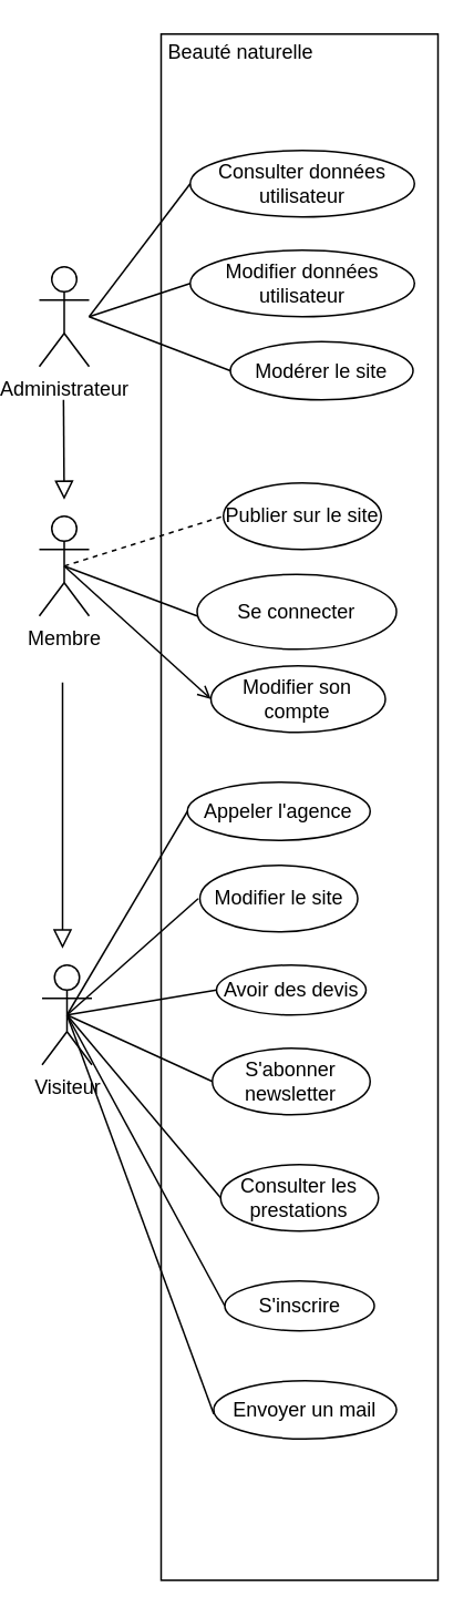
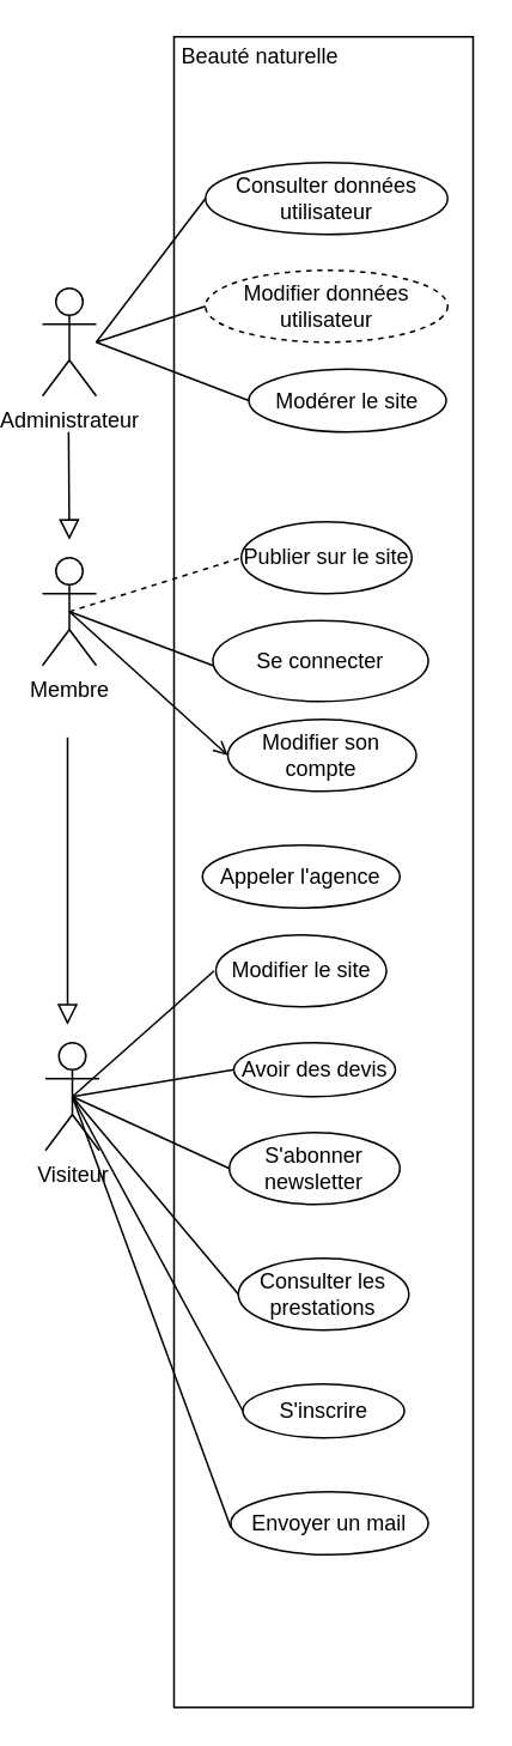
  <mxCell id="0" />
  <mxCell id="1" parent="0" />
  <mxCell id="2" value="" style="rounded=0;whiteSpace=wrap;html=1;align=left;" parent="1" vertex="1"><mxGeometry x="93.33" y="20" width="166.67" height="930" as="geometry" /></mxCell>
  <mxCell id="3" value="Beauté naturelle" style="text;html=1;strokeColor=none;fillColor=none;align=center;verticalAlign=middle;whiteSpace=wrap;rounded=0;" parent="1" vertex="1"><mxGeometry x="93" y="20.67" width="97" height="20" as="geometry" /></mxCell>
  <mxCell id="4" value="Membre" style="shape=umlActor;verticalLabelPosition=bottom;labelBackgroundColor=#ffffff;verticalAlign=top;html=1;outlineConnect=0;" parent="1" vertex="1"><mxGeometry x="20" y="310" width="30" height="60" as="geometry" /></mxCell>
  <mxCell id="5" value="Se connecter" style="ellipse;whiteSpace=wrap;html=1;" parent="1" vertex="1"><mxGeometry x="115" y="345" width="120" height="45" as="geometry" /></mxCell>
  <mxCell id="6" value="S'inscrire" style="ellipse;whiteSpace=wrap;html=1;" parent="1" vertex="1"><mxGeometry x="131.67" y="770" width="90" height="30" as="geometry" /></mxCell>
  <mxCell id="7" value="Avoir des devis" style="ellipse;whiteSpace=wrap;html=1;" parent="1" vertex="1"><mxGeometry x="126.67" y="580" width="90" height="30" as="geometry" /></mxCell>
  <mxCell id="8" value="Consulter les prestations" style="ellipse;whiteSpace=wrap;html=1;" parent="1" vertex="1"><mxGeometry x="129.17" y="700" width="95" height="40" as="geometry" /></mxCell>
  <mxCell id="9" value="S'abonner newsletter" style="ellipse;whiteSpace=wrap;html=1;" parent="1" vertex="1"><mxGeometry x="124.17" y="630" width="95" height="40" as="geometry" /></mxCell>
  <mxCell id="10" value="Consulter données utilisateur" style="ellipse;whiteSpace=wrap;html=1;" parent="1" vertex="1"><mxGeometry x="110.83" y="90" width="135" height="40" as="geometry" /></mxCell>
- <mxCell id="11" value="Modifier données utilisateur" style="ellipse;whiteSpace=wrap;html=1;" parent="1" vertex="1"><mxGeometry x="110.83" y="150" width="135" height="40" as="geometry" /></mxCell>
+ <mxCell id="11" value="Modifier données utilisateur" style="ellipse;whiteSpace=wrap;html=1;dashed=1;" parent="1" vertex="1"><mxGeometry x="110.83" y="150" width="135" height="40" as="geometry" /></mxCell>
  <mxCell id="12" value="Publier sur le site" style="ellipse;whiteSpace=wrap;html=1;" parent="1" vertex="1"><mxGeometry x="130.83" y="290" width="95" height="40" as="geometry" /></mxCell>
  <mxCell id="13" value="Administrateur" style="shape=umlActor;verticalLabelPosition=bottom;labelBackgroundColor=#ffffff;verticalAlign=top;html=1;outlineConnect=0;" parent="1" vertex="1"><mxGeometry x="20" y="160" width="30" height="60" as="geometry" /></mxCell>
  <mxCell id="14" value="Modifier son compte" style="ellipse;whiteSpace=wrap;html=1;" parent="1" vertex="1"><mxGeometry x="123.33" y="400" width="105" height="40" as="geometry" /></mxCell>
  <mxCell id="15" value="Modérer le site" style="ellipse;whiteSpace=wrap;html=1;" parent="1" vertex="1"><mxGeometry x="135" y="205" width="110" height="35" as="geometry" /></mxCell>
  <mxCell id="16" value="Visiteur" style="shape=umlActor;verticalLabelPosition=bottom;labelBackgroundColor=#ffffff;verticalAlign=top;html=1;outlineConnect=0;" vertex="1" parent="1"><mxGeometry x="21.67" y="580" width="30" height="60" as="geometry" /></mxCell>
  <mxCell id="17" value="Modifier le site" style="ellipse;whiteSpace=wrap;html=1;" vertex="1" parent="1"><mxGeometry x="116.67" y="520" width="95" height="40" as="geometry" /></mxCell>
  <mxCell id="18" value="Envoyer un mail" style="ellipse;whiteSpace=wrap;html=1;" vertex="1" parent="1"><mxGeometry x="125" y="830" width="110" height="35" as="geometry" /></mxCell>
  <mxCell id="19" value="Appeler l'agence" style="ellipse;whiteSpace=wrap;html=1;" vertex="1" parent="1"><mxGeometry x="109.17" y="470" width="110" height="35" as="geometry" /></mxCell>
  <mxCell id="20" value="" style="endArrow=none;html=1;" edge="1" parent="1"><mxGeometry width="50" height="50" relative="1" as="geometry"><mxPoint x="50" y="190" as="sourcePoint" /><mxPoint x="110.83" y="110" as="targetPoint" /></mxGeometry></mxCell>
  <mxCell id="21" value="" style="endArrow=none;html=1;entryX=0;entryY=0.5;entryDx=0;entryDy=0;" edge="1" parent="1" target="11"><mxGeometry width="50" height="50" relative="1" as="geometry"><mxPoint x="50" y="190" as="sourcePoint" /><mxPoint x="93.33" y="145" as="targetPoint" /></mxGeometry></mxCell>
- <mxCell id="22" value="" style="endArrow=none;html=1;entryX=0;entryY=0.5;entryDx=0;entryDy=0;exitX=0.5;exitY=0.5;exitDx=0;exitDy=0;exitPerimeter=0;" edge="1" parent="1" source="16" target="19"><mxGeometry width="50" height="50" relative="1" as="geometry"><mxPoint x="51.67" y="490" as="sourcePoint" /><mxPoint x="101.67" y="440" as="targetPoint" /></mxGeometry></mxCell>
  <mxCell id="23" value="" style="endArrow=none;html=1;exitX=0.5;exitY=0.5;exitDx=0;exitDy=0;exitPerimeter=0;" edge="1" parent="1" source="16"><mxGeometry width="50" height="50" relative="1" as="geometry"><mxPoint x="51.67" y="490" as="sourcePoint" /><mxPoint x="115.67" y="540" as="targetPoint" /></mxGeometry></mxCell>
  <mxCell id="24" value="" style="endArrow=none;html=1;entryX=0;entryY=0.5;entryDx=0;entryDy=0;exitX=0.5;exitY=0.5;exitDx=0;exitDy=0;exitPerimeter=0;" edge="1" parent="1" source="16" target="7"><mxGeometry width="50" height="50" relative="1" as="geometry"><mxPoint x="51.67" y="490" as="sourcePoint" /><mxPoint x="119.17" y="590" as="targetPoint" /></mxGeometry></mxCell>
  <mxCell id="25" value="" style="endArrow=none;html=1;entryX=0;entryY=0.5;entryDx=0;entryDy=0;exitX=0.5;exitY=0.5;exitDx=0;exitDy=0;exitPerimeter=0;" edge="1" parent="1" source="16" target="9"><mxGeometry width="50" height="50" relative="1" as="geometry"><mxPoint x="41.67" y="610" as="sourcePoint" /><mxPoint x="91.67" y="560" as="targetPoint" /></mxGeometry></mxCell>
  <mxCell id="26" value="" style="endArrow=none;html=1;exitX=0.5;exitY=0.5;exitDx=0;exitDy=0;exitPerimeter=0;" edge="1" parent="1" source="16"><mxGeometry width="50" height="50" relative="1" as="geometry"><mxPoint x="79.17" y="770" as="sourcePoint" /><mxPoint x="129.17" y="720" as="targetPoint" /></mxGeometry></mxCell>
  <mxCell id="27" value="" style="endArrow=none;html=1;exitX=0.5;exitY=0.5;exitDx=0;exitDy=0;exitPerimeter=0;entryX=0;entryY=0.5;entryDx=0;entryDy=0;" edge="1" parent="1" source="16" target="6"><mxGeometry width="50" height="50" relative="1" as="geometry"><mxPoint x="81.67" y="830" as="sourcePoint" /><mxPoint x="131.67" y="780" as="targetPoint" /></mxGeometry></mxCell>
  <mxCell id="28" value="" style="endArrow=none;html=1;exitX=0.5;exitY=0.5;exitDx=0;exitDy=0;exitPerimeter=0;" edge="1" parent="1" source="16"><mxGeometry width="50" height="50" relative="1" as="geometry"><mxPoint x="75" y="900" as="sourcePoint" /><mxPoint x="125" y="850" as="targetPoint" /></mxGeometry></mxCell>
  <mxCell id="29" value="" style="endArrow=open;html=1;exitX=0.5;exitY=0.5;exitDx=0;exitDy=0;exitPerimeter=0;entryX=0;entryY=0.5;entryDx=0;entryDy=0;" edge="1" parent="1" source="4" target="14"><mxGeometry width="50" height="50" relative="1" as="geometry"><mxPoint x="67.5" y="310" as="sourcePoint" /><mxPoint x="117.5" y="260" as="targetPoint" /></mxGeometry></mxCell>
  <mxCell id="30" value="" style="endArrow=none;html=1;entryX=0;entryY=0.5;entryDx=0;entryDy=0;exitX=0.5;exitY=0.5;exitDx=0;exitDy=0;exitPerimeter=0;" edge="1" parent="1" source="4"><mxGeometry width="50" height="50" relative="1" as="geometry"><mxPoint x="45" y="395" as="sourcePoint" /><mxPoint x="115" y="370" as="targetPoint" /></mxGeometry></mxCell>
  <mxCell id="31" value="" style="endArrow=none;html=1;exitX=0.5;exitY=0.5;exitDx=0;exitDy=0;exitPerimeter=0;entryX=0;entryY=0.5;entryDx=0;entryDy=0;dashed=1;" edge="1" parent="1" source="4" target="12"><mxGeometry width="50" height="50" relative="1" as="geometry"><mxPoint x="55" y="390" as="sourcePoint" /><mxPoint x="125" y="420" as="targetPoint" /></mxGeometry></mxCell>
  <mxCell id="32" value="" style="endArrow=none;html=1;entryX=0;entryY=0.5;entryDx=0;entryDy=0;" edge="1" parent="1" target="15"><mxGeometry width="50" height="50" relative="1" as="geometry"><mxPoint x="50" y="190" as="sourcePoint" /><mxPoint x="115" y="200" as="targetPoint" /></mxGeometry></mxCell>
  <mxCell id="33" value="Extends" style="endArrow=block;endSize=9;endFill=0;strokeColor=#000000;html=1;labelBackgroundColor=#ffffff;noLabel=1;fontColor=none;" edge="1" parent="1"><mxGeometry width="160" relative="1" as="geometry"><mxPoint x="34" y="410" as="sourcePoint" /><mxPoint x="34" y="570" as="targetPoint" /></mxGeometry></mxCell>
  <mxCell id="34" value="Extends" style="endArrow=block;endSize=9;endFill=0;strokeColor=#000000;html=1;labelBackgroundColor=#ffffff;noLabel=1;fontColor=none;" edge="1" parent="1"><mxGeometry width="160" relative="1" as="geometry"><mxPoint x="34.58" y="240" as="sourcePoint" /><mxPoint x="35" y="300" as="targetPoint" /></mxGeometry></mxCell>
